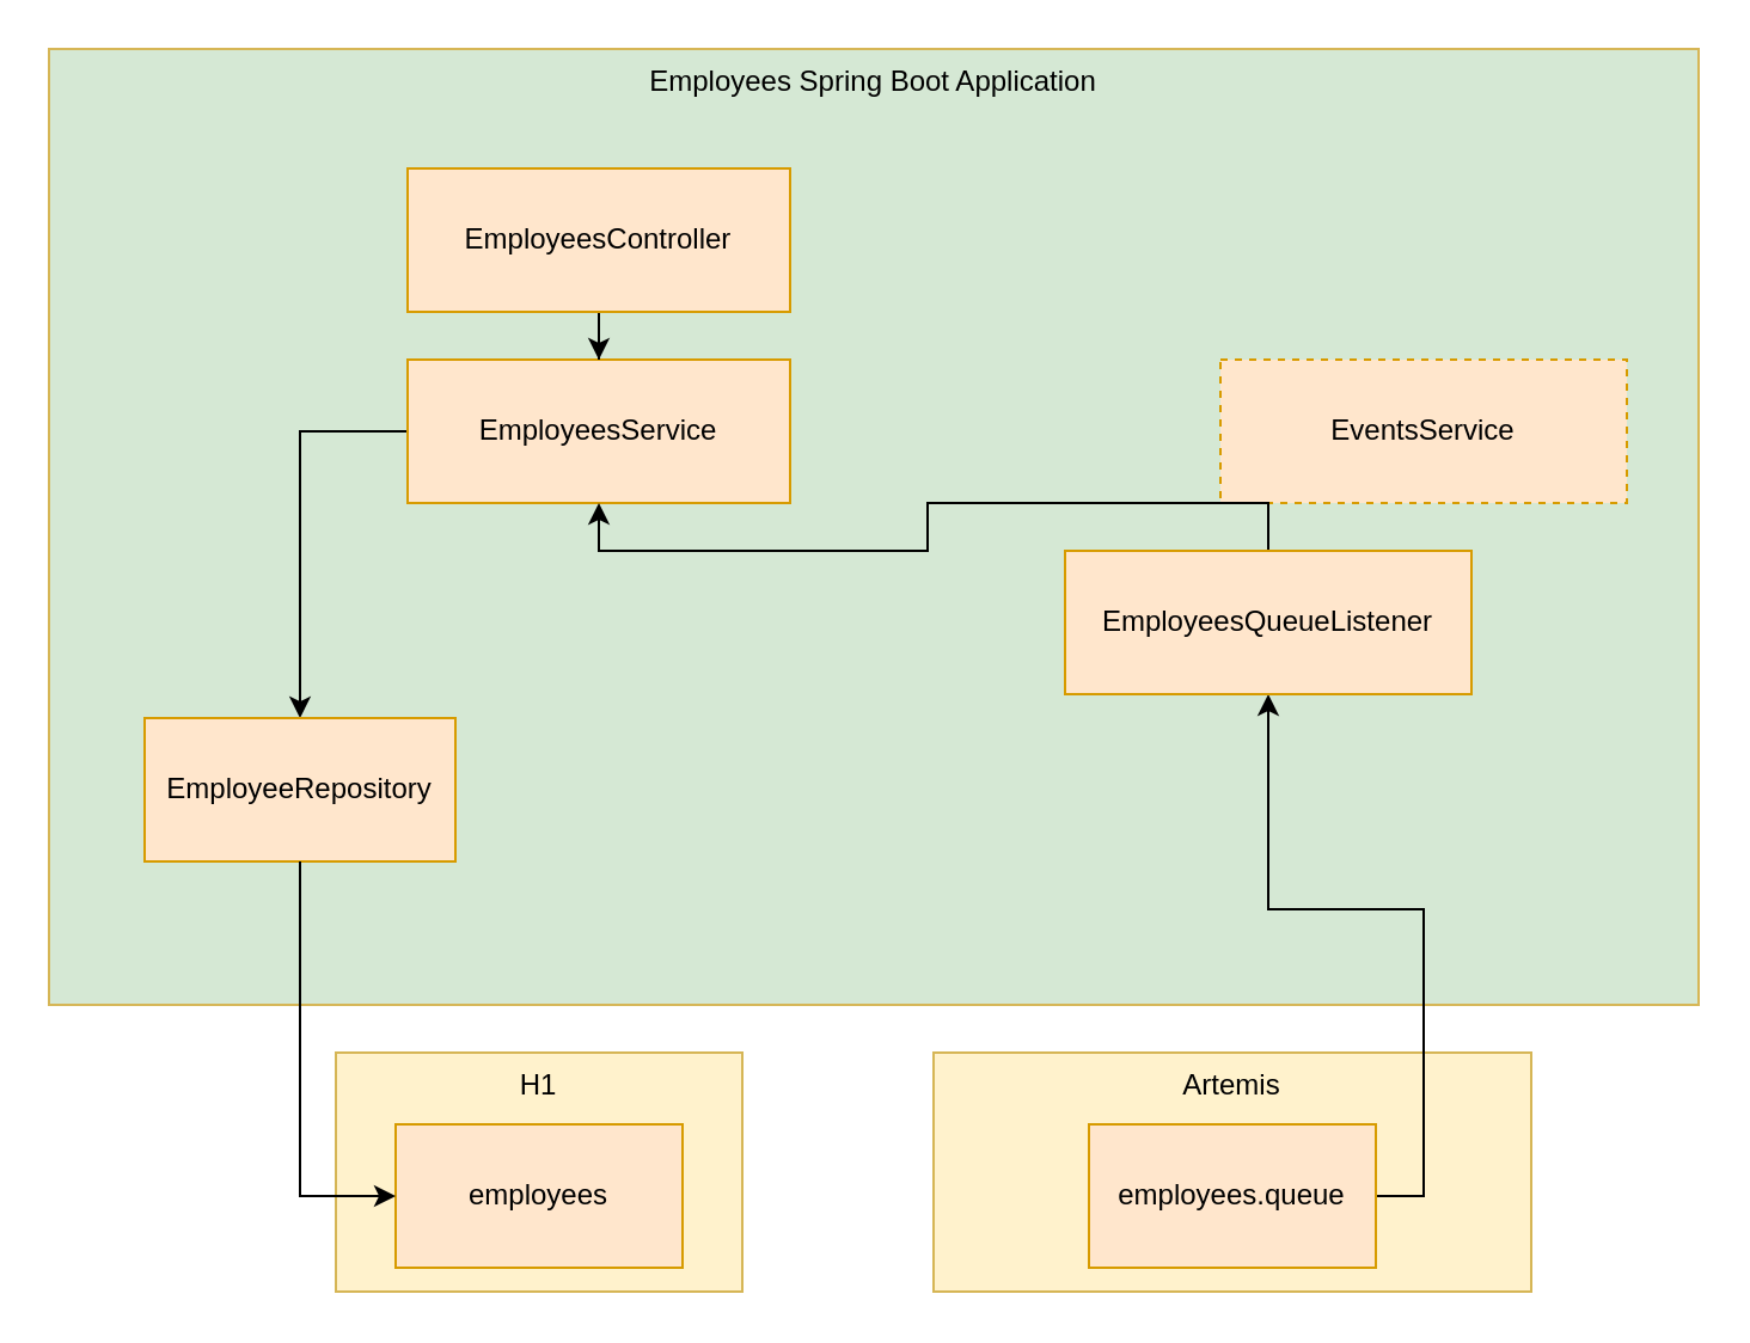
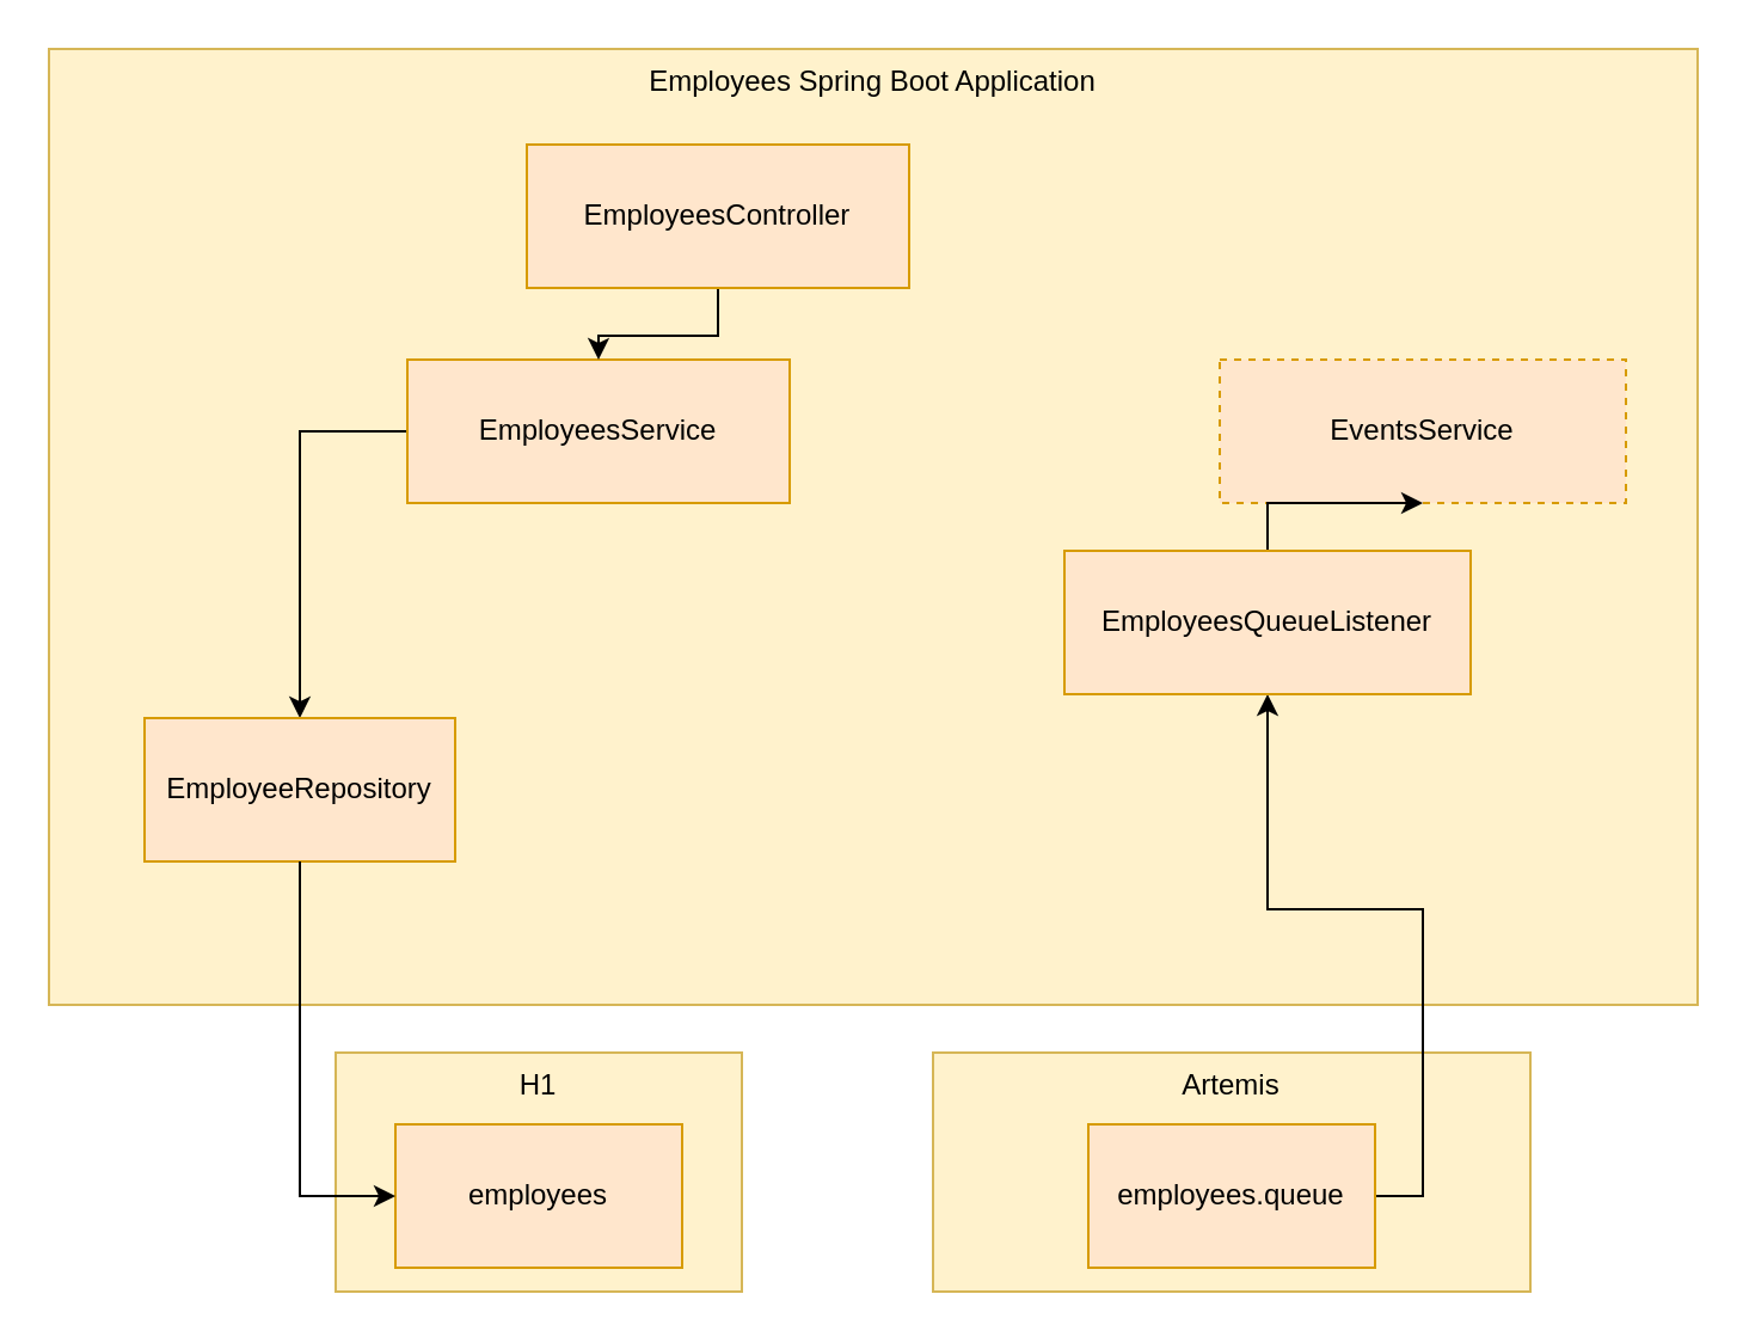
  <mxCell id="0" />
  <mxCell id="1" parent="0" />
  <mxCell id="2" value="Artemis" style="rounded=0;whiteSpace=wrap;html=1;fillColor=#fff2cc;strokeColor=#d6b656;verticalAlign=top;" parent="1" vertex="1"><mxGeometry x="390" y="440" width="250" height="100" as="geometry" /></mxCell>
- <mxCell id="3" value="Employees Spring Boot Application" style="rounded=0;whiteSpace=wrap;html=1;verticalAlign=top;fillColor=#d5e8d4;strokeColor=#d6b656;" parent="1" vertex="1"><mxGeometry x="20" y="20" width="690" height="400" as="geometry" /></mxCell>
+ <mxCell id="3" value="Employees Spring Boot Application" style="rounded=0;whiteSpace=wrap;html=1;verticalAlign=top;fillColor=#fff2cc;strokeColor=#d6b656;" parent="1" vertex="1"><mxGeometry x="20" y="20" width="690" height="400" as="geometry" /></mxCell>
  <mxCell id="4" style="edgeStyle=orthogonalEdgeStyle;rounded=0;orthogonalLoop=1;jettySize=auto;html=1;exitX=1;exitY=0.5;exitDx=0;exitDy=0;" parent="1" source="5" target="12" edge="1"><mxGeometry relative="1" as="geometry" /></mxCell>
  <mxCell id="5" value="employees.queue" style="rounded=0;whiteSpace=wrap;html=1;fillColor=#ffe6cc;strokeColor=#d79b00;" parent="1" vertex="1"><mxGeometry x="455" y="470" width="120" height="60" as="geometry" /></mxCell>
  <mxCell id="6" style="edgeStyle=orthogonalEdgeStyle;rounded=0;orthogonalLoop=1;jettySize=auto;html=1;exitX=0;exitY=0.5;exitDx=0;exitDy=0;" edge="1" parent="1" source="7" target="13"><mxGeometry relative="1" as="geometry" /></mxCell>
  <mxCell id="7" value="EmployeesService" style="rounded=0;whiteSpace=wrap;html=1;fillColor=#ffe6cc;strokeColor=#d79b00;" parent="1" vertex="1"><mxGeometry x="170" y="150" width="160" height="60" as="geometry" /></mxCell>
  <mxCell id="8" style="edgeStyle=orthogonalEdgeStyle;rounded=0;orthogonalLoop=1;jettySize=auto;html=1;entryX=0.5;entryY=0;entryDx=0;entryDy=0;" parent="1" source="9" target="7" edge="1"><mxGeometry relative="1" as="geometry" /></mxCell>
- <mxCell id="9" value="EmployeesController" style="rounded=0;whiteSpace=wrap;html=1;fillColor=#ffe6cc;strokeColor=#d79b00;" parent="1" vertex="1"><mxGeometry x="170" y="70" width="160" height="60" as="geometry" /></mxCell>
+ <mxCell id="9" value="EmployeesController" style="rounded=0;whiteSpace=wrap;html=1;fillColor=#ffe6cc;strokeColor=#d79b00;" parent="1" vertex="1"><mxGeometry x="220" y="60" width="160" height="60" as="geometry" /></mxCell>
  <mxCell id="10" value="EventsService" style="rounded=0;whiteSpace=wrap;html=1;fillColor=#ffe6cc;strokeColor=#d79b00;dashed=1;" parent="1" vertex="1"><mxGeometry x="510" y="150" width="170" height="60" as="geometry" /></mxCell>
- <mxCell id="11" style="edgeStyle=orthogonalEdgeStyle;rounded=0;orthogonalLoop=1;jettySize=auto;html=1;exitX=0.5;exitY=0;exitDx=0;exitDy=0;" parent="1" source="12" target="7" edge="1"><mxGeometry relative="1" as="geometry" /></mxCell>
+ <mxCell id="11" style="edgeStyle=orthogonalEdgeStyle;rounded=0;orthogonalLoop=1;jettySize=auto;html=1;exitX=0.5;exitY=0;exitDx=0;exitDy=0;entryX=0.5;entryY=1;entryDx=0;entryDy=0;" parent="1" source="12" target="10" edge="1"><mxGeometry relative="1" as="geometry" /></mxCell>
  <mxCell id="12" value="EmployeesQueueListener" style="rounded=0;whiteSpace=wrap;html=1;fillColor=#ffe6cc;strokeColor=#d79b00;" parent="1" vertex="1"><mxGeometry x="445" y="230" width="170" height="60" as="geometry" /></mxCell>
  <mxCell id="13" value="EmployeeRepository" style="rounded=0;whiteSpace=wrap;html=1;fillColor=#ffe6cc;strokeColor=#d79b00;" vertex="1" parent="1"><mxGeometry x="60" y="300" width="130" height="60" as="geometry" /></mxCell>
  <mxCell id="14" value="H1" style="rounded=0;whiteSpace=wrap;html=1;fillColor=#fff2cc;strokeColor=#d6b656;verticalAlign=top;" vertex="1" parent="1"><mxGeometry x="140" y="440" width="170" height="100" as="geometry" /></mxCell>
  <mxCell id="15" value="employees" style="rounded=0;whiteSpace=wrap;html=1;fillColor=#ffe6cc;strokeColor=#d79b00;" vertex="1" parent="1"><mxGeometry x="165" y="470" width="120" height="60" as="geometry" /></mxCell>
  <mxCell id="16" style="edgeStyle=orthogonalEdgeStyle;rounded=0;orthogonalLoop=1;jettySize=auto;html=1;exitX=0.5;exitY=1;exitDx=0;exitDy=0;entryX=0;entryY=0.5;entryDx=0;entryDy=0;" edge="1" parent="1" source="13" target="15"><mxGeometry relative="1" as="geometry" /></mxCell>
